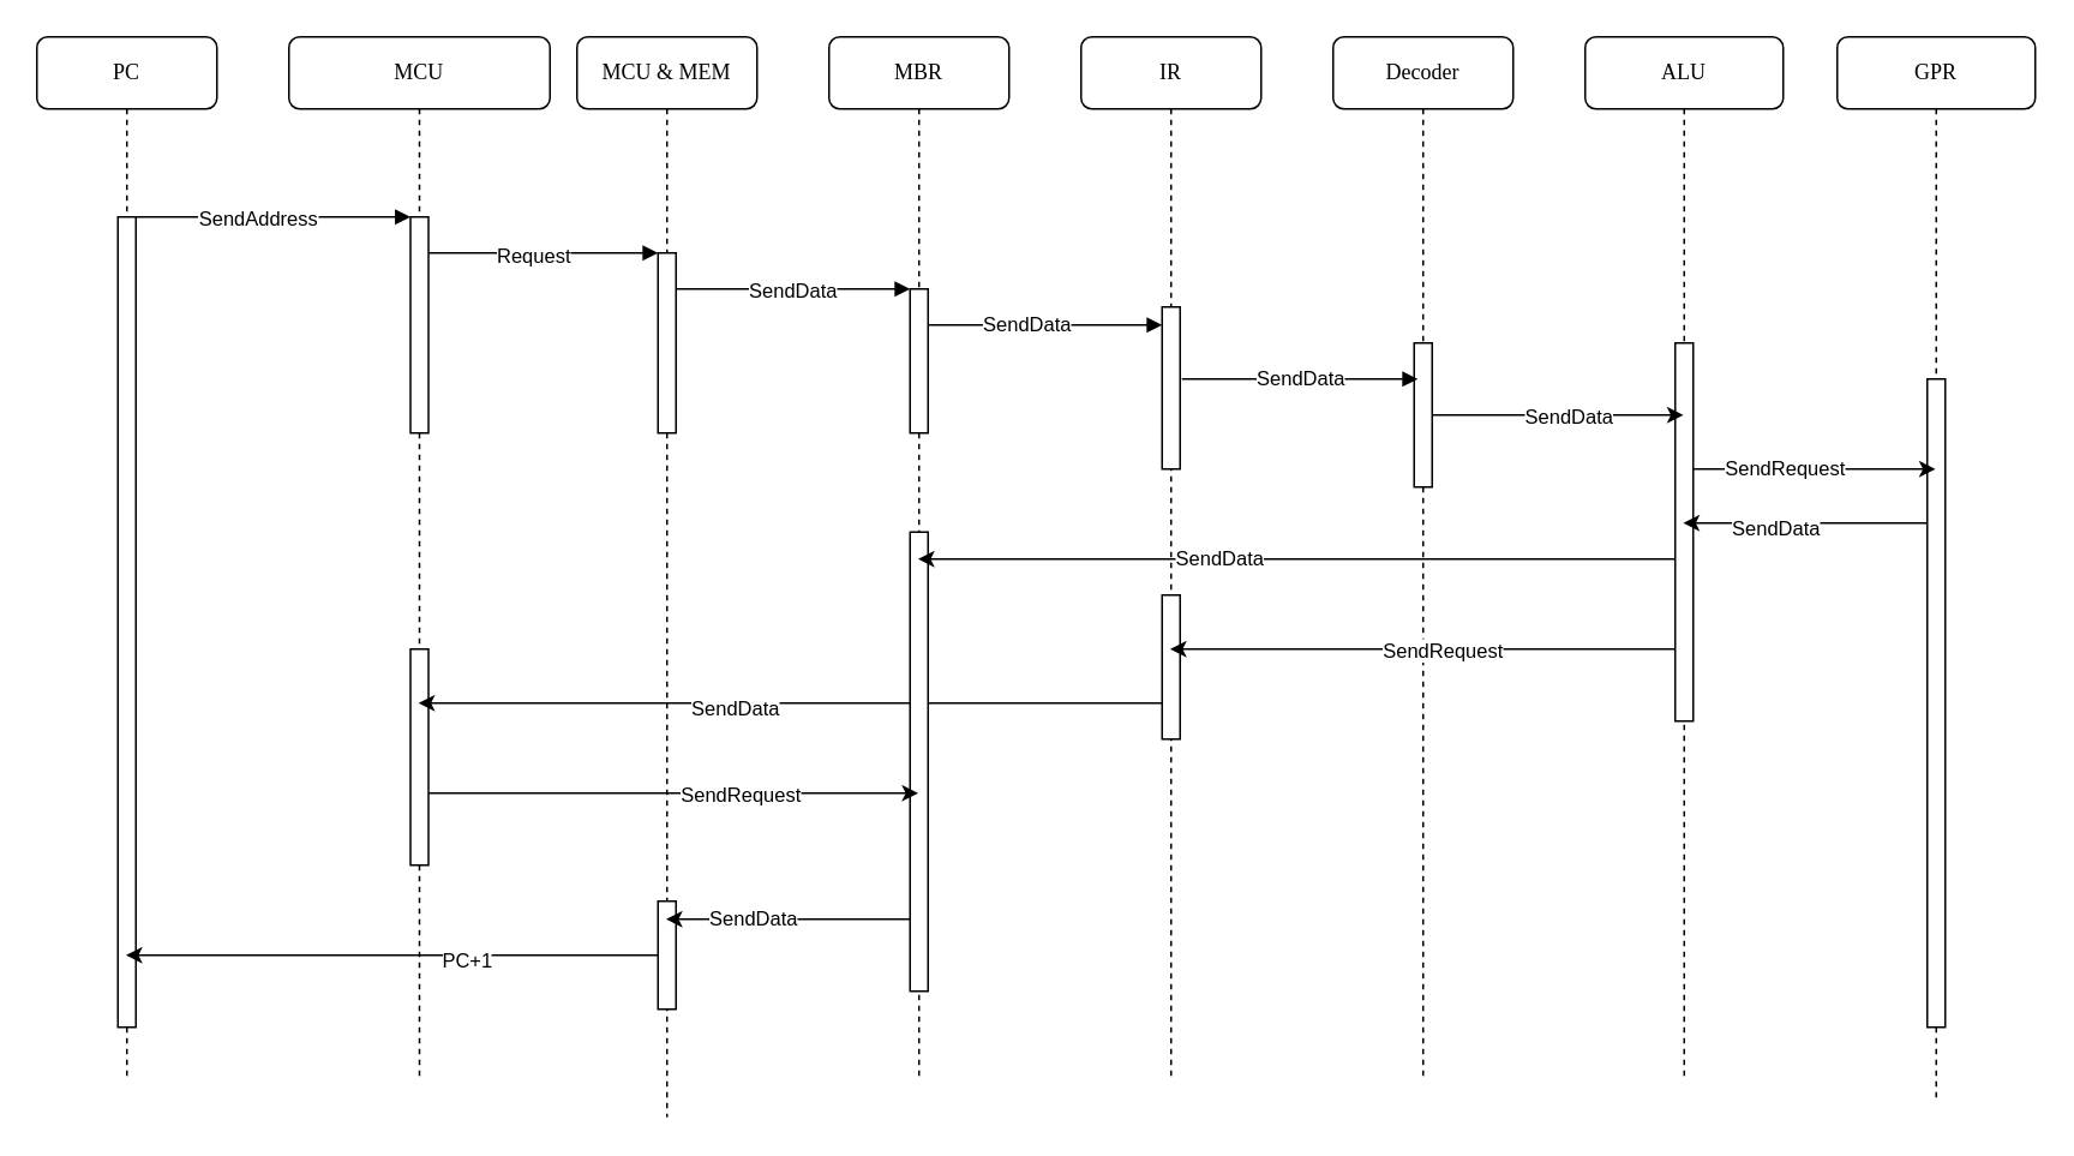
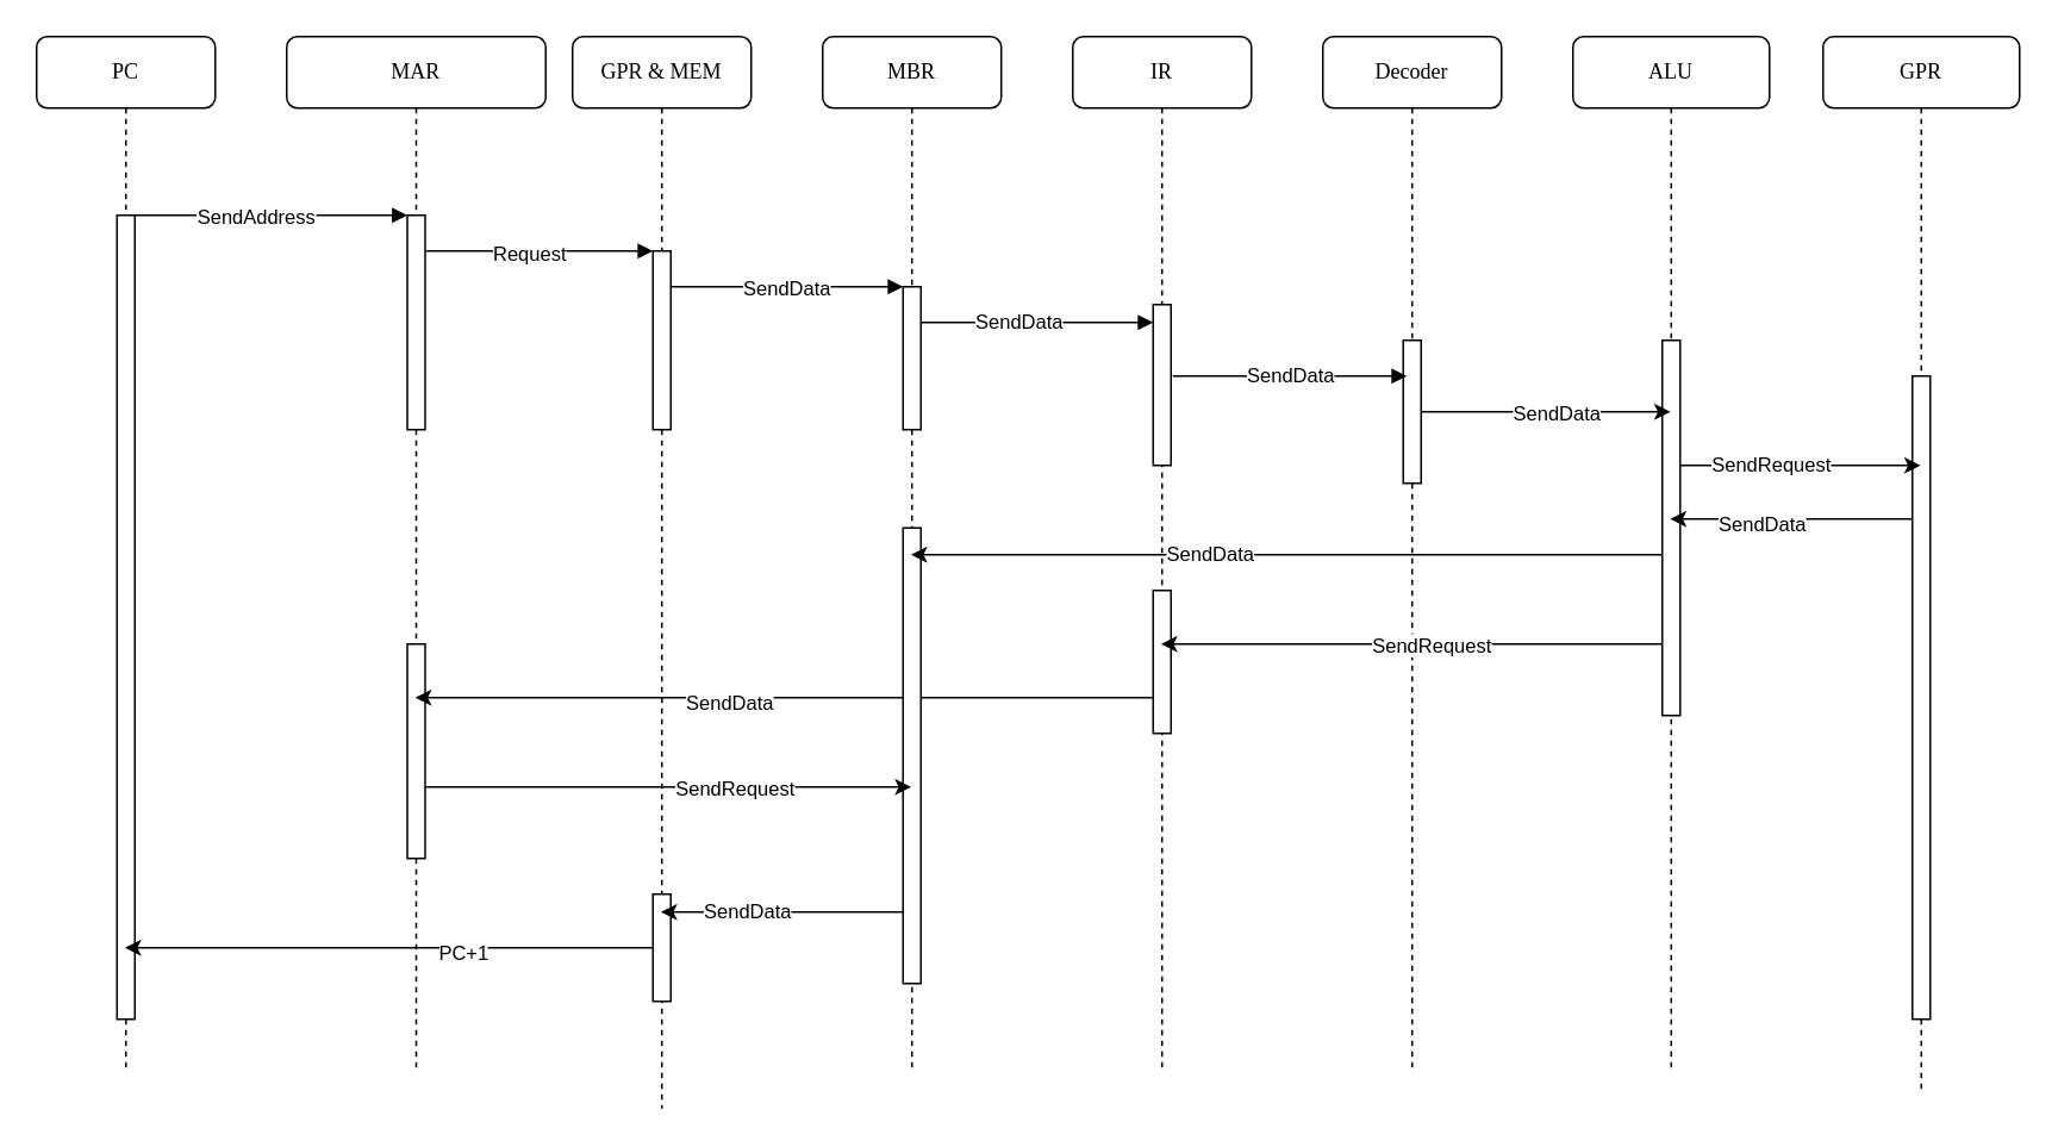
  <mxCell id="0" />
  <mxCell id="1" parent="0" />
- <mxCell id="2" value="MCU" style="shape=umlLifeline;perimeter=lifelinePerimeter;whiteSpace=wrap;html=1;container=1;collapsible=0;recursiveResize=0;outlineConnect=0;rounded=1;shadow=0;comic=0;labelBackgroundColor=none;strokeWidth=1;fontFamily=Verdana;fontSize=12;align=center;" vertex="1" parent="1"><mxGeometry x="160" y="20" width="145" height="580" as="geometry" /></mxCell>
+ <mxCell id="2" value="MAR" style="shape=umlLifeline;perimeter=lifelinePerimeter;whiteSpace=wrap;html=1;container=1;collapsible=0;recursiveResize=0;outlineConnect=0;rounded=1;shadow=0;comic=0;labelBackgroundColor=none;strokeWidth=1;fontFamily=Verdana;fontSize=12;align=center;" vertex="1" parent="1"><mxGeometry x="160" y="20" width="145" height="580" as="geometry" /></mxCell>
  <mxCell id="3" value="" style="html=1;points=[];perimeter=orthogonalPerimeter;rounded=0;shadow=0;comic=0;labelBackgroundColor=none;strokeWidth=1;fontFamily=Verdana;fontSize=12;align=center;" vertex="1" parent="2"><mxGeometry x="67.5" y="100" width="10" height="120" as="geometry" /></mxCell>
  <mxCell id="4" value="" style="html=1;points=[];perimeter=orthogonalPerimeter;rounded=0;shadow=0;comic=0;labelBackgroundColor=none;strokeWidth=1;fontFamily=Verdana;fontSize=12;align=center;" vertex="1" parent="2"><mxGeometry x="67.5" y="340" width="10" height="120" as="geometry" /></mxCell>
- <mxCell id="5" value="MCU &amp;amp; MEM" style="shape=umlLifeline;perimeter=lifelinePerimeter;whiteSpace=wrap;html=1;container=1;collapsible=0;recursiveResize=0;outlineConnect=0;rounded=1;shadow=0;comic=0;labelBackgroundColor=none;strokeWidth=1;fontFamily=Verdana;fontSize=12;align=center;" vertex="1" parent="1"><mxGeometry x="320" y="20" width="100" height="600" as="geometry" /></mxCell>
+ <mxCell id="5" value="GPR &amp;amp; MEM" style="shape=umlLifeline;perimeter=lifelinePerimeter;whiteSpace=wrap;html=1;container=1;collapsible=0;recursiveResize=0;outlineConnect=0;rounded=1;shadow=0;comic=0;labelBackgroundColor=none;strokeWidth=1;fontFamily=Verdana;fontSize=12;align=center;" vertex="1" parent="1"><mxGeometry x="320" y="20" width="100" height="600" as="geometry" /></mxCell>
  <mxCell id="6" value="" style="html=1;points=[];perimeter=orthogonalPerimeter;rounded=0;shadow=0;comic=0;labelBackgroundColor=none;strokeWidth=1;fontFamily=Verdana;fontSize=12;align=center;" vertex="1" parent="5"><mxGeometry x="45" y="120" width="10" height="100" as="geometry" /></mxCell>
  <mxCell id="7" value="" style="html=1;points=[];perimeter=orthogonalPerimeter;rounded=0;shadow=0;comic=0;labelBackgroundColor=none;strokeWidth=1;fontFamily=Verdana;fontSize=12;align=center;" vertex="1" parent="5"><mxGeometry x="45" y="480" width="10" height="60" as="geometry" /></mxCell>
  <mxCell id="8" value="MBR" style="shape=umlLifeline;perimeter=lifelinePerimeter;whiteSpace=wrap;html=1;container=1;collapsible=0;recursiveResize=0;outlineConnect=0;rounded=1;shadow=0;comic=0;labelBackgroundColor=none;strokeWidth=1;fontFamily=Verdana;fontSize=12;align=center;" vertex="1" parent="1"><mxGeometry x="460" y="20" width="100" height="580" as="geometry" /></mxCell>
  <mxCell id="9" value="" style="html=1;verticalAlign=bottom;endArrow=block;labelBackgroundColor=none;fontFamily=Verdana;fontSize=12;edgeStyle=elbowEdgeStyle;elbow=vertical;" edge="1" parent="8"><mxGeometry relative="1" as="geometry"><mxPoint x="55" y="160.0" as="sourcePoint" /><Array as="points"><mxPoint x="60" y="160.0" /></Array><mxPoint x="185" y="160.0" as="targetPoint" /></mxGeometry></mxCell>
  <mxCell id="10" value="SendData" style="edgeLabel;html=1;align=center;verticalAlign=middle;resizable=0;points=[];" vertex="1" connectable="0" parent="9"><mxGeometry x="-0.166" y="1" relative="1" as="geometry"><mxPoint as="offset" /></mxGeometry></mxCell>
  <mxCell id="11" value="IR" style="shape=umlLifeline;perimeter=lifelinePerimeter;whiteSpace=wrap;html=1;container=1;collapsible=0;recursiveResize=0;outlineConnect=0;rounded=1;shadow=0;comic=0;labelBackgroundColor=none;strokeWidth=1;fontFamily=Verdana;fontSize=12;align=center;" vertex="1" parent="1"><mxGeometry x="600" y="20" width="100" height="580" as="geometry" /></mxCell>
  <mxCell id="12" value="" style="html=1;points=[];perimeter=orthogonalPerimeter;rounded=0;shadow=0;comic=0;labelBackgroundColor=none;strokeWidth=1;fontFamily=Verdana;fontSize=12;align=center;" vertex="1" parent="11"><mxGeometry x="45" y="310" width="10" height="80" as="geometry" /></mxCell>
  <mxCell id="13" value="Decoder" style="shape=umlLifeline;perimeter=lifelinePerimeter;whiteSpace=wrap;html=1;container=1;collapsible=0;recursiveResize=0;outlineConnect=0;rounded=1;shadow=0;comic=0;labelBackgroundColor=none;strokeWidth=1;fontFamily=Verdana;fontSize=12;align=center;" vertex="1" parent="1"><mxGeometry x="740" y="20" width="100" height="580" as="geometry" /></mxCell>
  <mxCell id="14" value="" style="html=1;points=[];perimeter=orthogonalPerimeter;rounded=0;shadow=0;comic=0;labelBackgroundColor=none;strokeWidth=1;fontFamily=Verdana;fontSize=12;align=center;" vertex="1" parent="13"><mxGeometry x="45" y="170" width="10" height="80" as="geometry" /></mxCell>
  <mxCell id="15" value="ALU" style="shape=umlLifeline;perimeter=lifelinePerimeter;whiteSpace=wrap;html=1;container=1;collapsible=0;recursiveResize=0;outlineConnect=0;rounded=1;shadow=0;comic=0;labelBackgroundColor=none;strokeWidth=1;fontFamily=Verdana;fontSize=12;align=center;" vertex="1" parent="1"><mxGeometry x="880" y="20" width="110" height="580" as="geometry" /></mxCell>
  <mxCell id="16" value="" style="html=1;points=[];perimeter=orthogonalPerimeter;rounded=0;shadow=0;comic=0;labelBackgroundColor=none;strokeColor=#000000;strokeWidth=1;fillColor=#FFFFFF;fontFamily=Verdana;fontSize=12;fontColor=#000000;align=center;" vertex="1" parent="15"><mxGeometry x="50" y="170" width="10" height="210" as="geometry" /></mxCell>
  <mxCell id="17" value="PC" style="shape=umlLifeline;perimeter=lifelinePerimeter;whiteSpace=wrap;html=1;container=1;collapsible=0;recursiveResize=0;outlineConnect=0;rounded=1;shadow=0;comic=0;labelBackgroundColor=none;strokeWidth=1;fontFamily=Verdana;fontSize=12;align=center;" vertex="1" parent="1"><mxGeometry x="20" y="20" width="100" height="580" as="geometry" /></mxCell>
  <mxCell id="18" value="" style="html=1;points=[];perimeter=orthogonalPerimeter;rounded=0;shadow=0;comic=0;labelBackgroundColor=none;strokeWidth=1;fontFamily=Verdana;fontSize=12;align=center;" vertex="1" parent="17"><mxGeometry x="45" y="100" width="10" height="450" as="geometry" /></mxCell>
  <mxCell id="19" value="" style="html=1;points=[];perimeter=orthogonalPerimeter;rounded=0;shadow=0;comic=0;labelBackgroundColor=none;strokeWidth=1;fontFamily=Verdana;fontSize=12;align=center;" vertex="1" parent="1"><mxGeometry x="505" y="160" width="10" height="80" as="geometry" /></mxCell>
  <mxCell id="20" value="" style="html=1;verticalAlign=bottom;endArrow=block;labelBackgroundColor=none;fontFamily=Verdana;fontSize=12;edgeStyle=elbowEdgeStyle;elbow=vertical;" edge="1" parent="1" source="6" target="19"><mxGeometry relative="1" as="geometry"><mxPoint x="430" y="160" as="sourcePoint" /><Array as="points"><mxPoint x="380" y="160" /></Array></mxGeometry></mxCell>
  <mxCell id="21" value="SendData" style="edgeLabel;html=1;align=center;verticalAlign=middle;resizable=0;points=[];" vertex="1" connectable="0" parent="20"><mxGeometry x="-0.017" relative="1" as="geometry"><mxPoint as="offset" /></mxGeometry></mxCell>
  <mxCell id="22" value="" style="html=1;points=[];perimeter=orthogonalPerimeter;rounded=0;shadow=0;comic=0;labelBackgroundColor=none;strokeWidth=1;fontFamily=Verdana;fontSize=12;align=center;" vertex="1" parent="1"><mxGeometry x="645" y="170" width="10" height="90" as="geometry" /></mxCell>
  <mxCell id="23" value="" style="html=1;verticalAlign=bottom;endArrow=block;entryX=0;entryY=0;labelBackgroundColor=none;fontFamily=Verdana;fontSize=12;edgeStyle=elbowEdgeStyle;elbow=vertical;" edge="1" parent="1" source="18" target="3"><mxGeometry relative="1" as="geometry"><mxPoint x="140" y="130" as="sourcePoint" /></mxGeometry></mxCell>
  <mxCell id="24" value="SendAddress" style="edgeLabel;html=1;align=center;verticalAlign=middle;resizable=0;points=[];" vertex="1" connectable="0" parent="23"><mxGeometry x="-0.117" relative="1" as="geometry"><mxPoint as="offset" /></mxGeometry></mxCell>
  <mxCell id="25" value="" style="html=1;verticalAlign=bottom;endArrow=block;entryX=0;entryY=0;labelBackgroundColor=none;fontFamily=Verdana;fontSize=12;edgeStyle=elbowEdgeStyle;elbow=vertical;" edge="1" parent="1" source="3" target="6"><mxGeometry relative="1" as="geometry"><mxPoint x="290" y="140" as="sourcePoint" /></mxGeometry></mxCell>
  <mxCell id="26" value="Request" style="edgeLabel;html=1;align=center;verticalAlign=middle;resizable=0;points=[];" vertex="1" connectable="0" parent="25"><mxGeometry x="-0.09" y="-1" relative="1" as="geometry"><mxPoint as="offset" /></mxGeometry></mxCell>
  <mxCell id="27" value="" style="html=1;verticalAlign=bottom;endArrow=block;labelBackgroundColor=none;fontFamily=Verdana;fontSize=12;edgeStyle=elbowEdgeStyle;elbow=vertical;" edge="1" parent="1"><mxGeometry relative="1" as="geometry"><mxPoint x="656" y="210" as="sourcePoint" /><Array as="points"><mxPoint x="710" y="210" /><mxPoint x="730" y="180" /></Array><mxPoint x="787" y="210" as="targetPoint" /></mxGeometry></mxCell>
  <mxCell id="28" value="SendData" style="edgeLabel;html=1;align=center;verticalAlign=middle;resizable=0;points=[];" vertex="1" connectable="0" parent="27"><mxGeometry x="-0.008" y="1" relative="1" as="geometry"><mxPoint as="offset" /></mxGeometry></mxCell>
  <mxCell id="29" value="" style="edgeStyle=orthogonalEdgeStyle;rounded=0;orthogonalLoop=1;jettySize=auto;html=1;" edge="1" parent="1" source="16" target="11"><mxGeometry relative="1" as="geometry"><Array as="points"><mxPoint x="890" y="360" /><mxPoint x="890" y="360" /></Array></mxGeometry></mxCell>
  <mxCell id="30" value="SendRequest" style="edgeLabel;html=1;align=center;verticalAlign=middle;resizable=0;points=[];" vertex="1" connectable="0" parent="29"><mxGeometry x="-0.073" relative="1" as="geometry"><mxPoint as="offset" /></mxGeometry></mxCell>
  <mxCell id="31" value="GPR" style="shape=umlLifeline;perimeter=lifelinePerimeter;whiteSpace=wrap;html=1;container=1;collapsible=0;recursiveResize=0;outlineConnect=0;rounded=1;shadow=0;comic=0;labelBackgroundColor=none;strokeWidth=1;fontFamily=Verdana;fontSize=12;align=center;" vertex="1" parent="1"><mxGeometry x="1020" y="20" width="110" height="590" as="geometry" /></mxCell>
  <mxCell id="32" value="" style="html=1;points=[];perimeter=orthogonalPerimeter;rounded=0;shadow=0;comic=0;labelBackgroundColor=none;strokeWidth=1;fontFamily=Verdana;fontSize=12;align=center;" vertex="1" parent="31"><mxGeometry x="50" y="190" width="10" height="360" as="geometry" /></mxCell>
  <mxCell id="33" style="edgeStyle=orthogonalEdgeStyle;rounded=0;orthogonalLoop=1;jettySize=auto;html=1;" edge="1" parent="1" source="14" target="15"><mxGeometry relative="1" as="geometry"><Array as="points"><mxPoint x="890" y="230" /><mxPoint x="890" y="230" /></Array></mxGeometry></mxCell>
  <mxCell id="34" value="SendData" style="edgeLabel;html=1;align=center;verticalAlign=middle;resizable=0;points=[];" vertex="1" connectable="0" parent="33"><mxGeometry x="0.19" relative="1" as="geometry"><mxPoint x="-8" as="offset" /></mxGeometry></mxCell>
  <mxCell id="35" style="edgeStyle=orthogonalEdgeStyle;rounded=0;orthogonalLoop=1;jettySize=auto;html=1;" edge="1" parent="1" source="16" target="31"><mxGeometry relative="1" as="geometry"><Array as="points"><mxPoint x="1010" y="260" /><mxPoint x="1010" y="260" /></Array></mxGeometry></mxCell>
  <mxCell id="36" value="SendRequest" style="edgeLabel;html=1;align=center;verticalAlign=middle;resizable=0;points=[];" vertex="1" connectable="0" parent="35"><mxGeometry x="-0.254" y="1" relative="1" as="geometry"><mxPoint as="offset" /></mxGeometry></mxCell>
  <mxCell id="37" value="" style="edgeStyle=orthogonalEdgeStyle;rounded=0;orthogonalLoop=1;jettySize=auto;html=1;" edge="1" parent="1" source="32" target="15"><mxGeometry relative="1" as="geometry"><Array as="points"><mxPoint x="1000" y="290" /><mxPoint x="1000" y="290" /></Array></mxGeometry></mxCell>
  <mxCell id="38" value="SendData" style="edgeLabel;html=1;align=center;verticalAlign=middle;resizable=0;points=[];" vertex="1" connectable="0" parent="37"><mxGeometry x="0.259" y="2" relative="1" as="geometry"><mxPoint as="offset" /></mxGeometry></mxCell>
  <mxCell id="39" style="edgeStyle=orthogonalEdgeStyle;rounded=0;orthogonalLoop=1;jettySize=auto;html=1;" edge="1" parent="1" source="12" target="2"><mxGeometry relative="1" as="geometry"><Array as="points"><mxPoint x="440" y="390" /><mxPoint x="440" y="390" /></Array></mxGeometry></mxCell>
  <mxCell id="40" value="SendData" style="edgeLabel;html=1;align=center;verticalAlign=middle;resizable=0;points=[];" vertex="1" connectable="0" parent="39"><mxGeometry x="0.15" y="2" relative="1" as="geometry"><mxPoint x="-1" as="offset" /></mxGeometry></mxCell>
  <mxCell id="41" style="edgeStyle=orthogonalEdgeStyle;rounded=0;orthogonalLoop=1;jettySize=auto;html=1;" edge="1" parent="1" source="43" target="5"><mxGeometry relative="1" as="geometry"><Array as="points"><mxPoint x="440" y="510" /><mxPoint x="440" y="510" /></Array></mxGeometry></mxCell>
  <mxCell id="42" value="SendData" style="edgeLabel;html=1;align=center;verticalAlign=middle;resizable=0;points=[];" vertex="1" connectable="0" parent="41"><mxGeometry x="0.291" y="-1" relative="1" as="geometry"><mxPoint x="-1" as="offset" /></mxGeometry></mxCell>
  <mxCell id="43" value="" style="html=1;points=[];perimeter=orthogonalPerimeter;rounded=0;shadow=0;comic=0;labelBackgroundColor=none;strokeWidth=1;fontFamily=Verdana;fontSize=12;align=center;" vertex="1" parent="1"><mxGeometry x="505" y="295" width="10" height="255" as="geometry" /></mxCell>
  <mxCell id="44" style="edgeStyle=orthogonalEdgeStyle;rounded=0;orthogonalLoop=1;jettySize=auto;html=1;" edge="1" parent="1" source="16" target="8"><mxGeometry relative="1" as="geometry"><Array as="points"><mxPoint x="840" y="310" /><mxPoint x="840" y="310" /></Array></mxGeometry></mxCell>
  <mxCell id="45" value="SendData" style="edgeLabel;html=1;align=center;verticalAlign=middle;resizable=0;points=[];" vertex="1" connectable="0" parent="44"><mxGeometry x="0.207" y="-1" relative="1" as="geometry"><mxPoint as="offset" /></mxGeometry></mxCell>
  <mxCell id="46" style="edgeStyle=orthogonalEdgeStyle;rounded=0;orthogonalLoop=1;jettySize=auto;html=1;" edge="1" parent="1" source="4" target="8"><mxGeometry relative="1" as="geometry"><Array as="points"><mxPoint x="380" y="440" /><mxPoint x="380" y="440" /></Array></mxGeometry></mxCell>
  <mxCell id="47" value="SendRequest" style="edgeLabel;html=1;align=center;verticalAlign=middle;resizable=0;points=[];" vertex="1" connectable="0" parent="46"><mxGeometry x="0.269" relative="1" as="geometry"><mxPoint as="offset" /></mxGeometry></mxCell>
  <mxCell id="48" style="edgeStyle=orthogonalEdgeStyle;rounded=0;orthogonalLoop=1;jettySize=auto;html=1;" edge="1" parent="1" source="7" target="17"><mxGeometry relative="1" as="geometry"><Array as="points"><mxPoint x="170" y="530" /><mxPoint x="170" y="530" /></Array></mxGeometry></mxCell>
  <mxCell id="49" value="PC+1" style="edgeLabel;html=1;align=center;verticalAlign=middle;resizable=0;points=[];" vertex="1" connectable="0" parent="48"><mxGeometry x="-0.282" y="2" relative="1" as="geometry"><mxPoint x="-1" as="offset" /></mxGeometry></mxCell>
